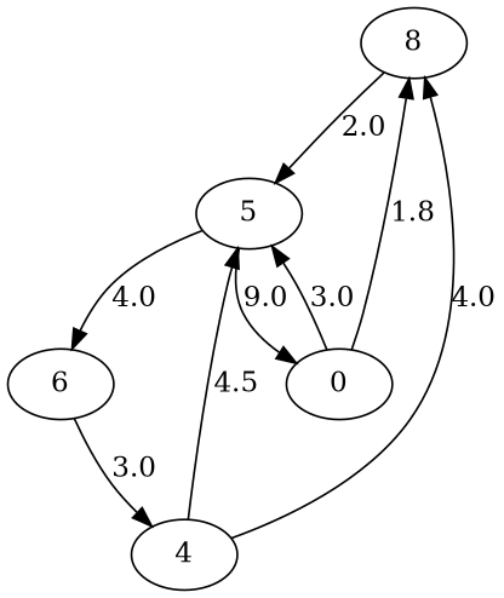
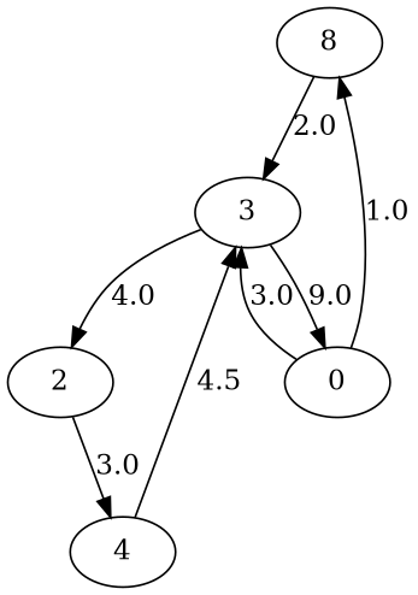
  digraph {
    n1 [label=8]
    0
-   3 [label=5]
-   2 [label=6]
+   3
+   2
    4
    n1 -> 3 [label=2.0]
-   0 -> n1 [label=1.8]
+   0 -> n1 [label=1.0]
    0 -> 3 [label=3.0]
    3 -> 0 [label=9.0]
    3 -> 2 [label=4.0]
    2 -> 4 [label=3.0]
-   4 -> n1 [label=4.0]
    4 -> 3 [label=4.5]
  }
